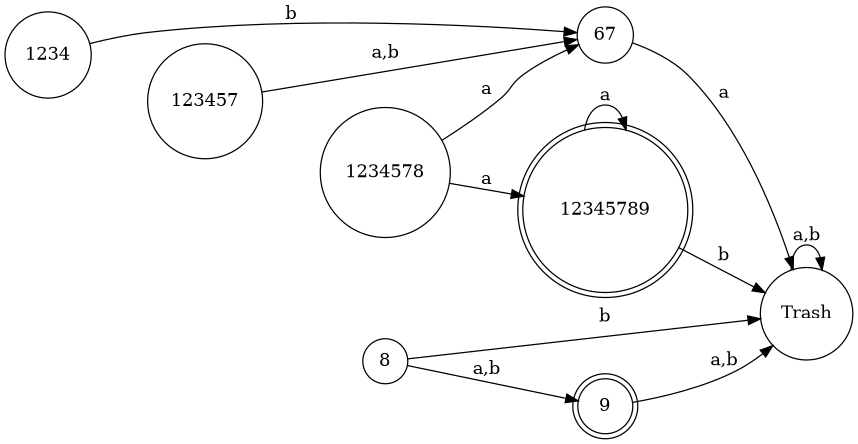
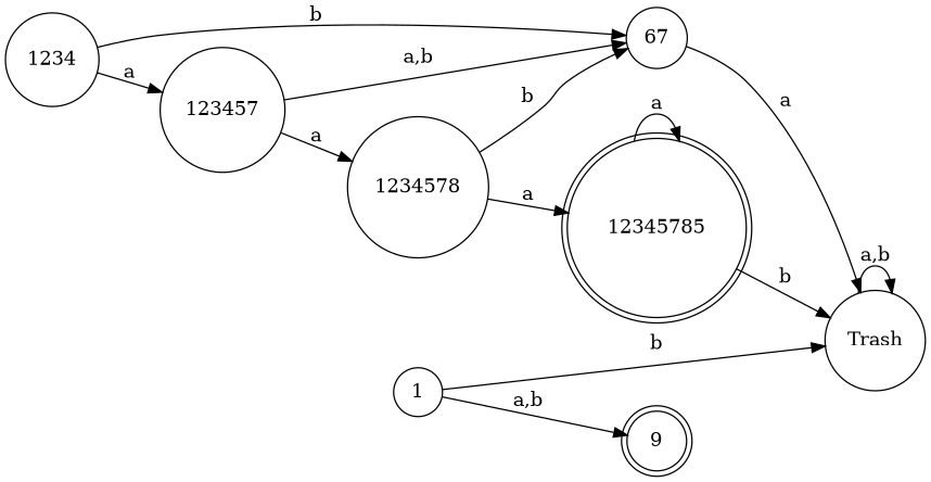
  digraph {
    rankdir=LR
    node [shape=circle]
-   12345789 [shape=doublecircle]
+   12345789 [shape=doublecircle label=12345785]
    Trash
    67
    9 [shape=doublecircle]
    1234
    123457
    1234578
-   8
+   8 [label=1]
    12345789 -> 12345789 [label=a]
    12345789 -> Trash [label=b]
    Trash -> Trash [label="a,b"]
    67 -> Trash [label=a]
-   9 -> Trash [label="a,b"]
    1234 -> 67 [label=b]
+   1234 -> 123457 [label=a]
    123457 -> 67 [label="a,b"]
+   123457 -> 1234578 [label=a]
    1234578 -> 12345789 [label=a]
-   1234578 -> 67 [label=a]
+   1234578 -> 67 [label=b]
    8 -> Trash [label=b]
    8 -> 9 [label="a,b"]
  }
